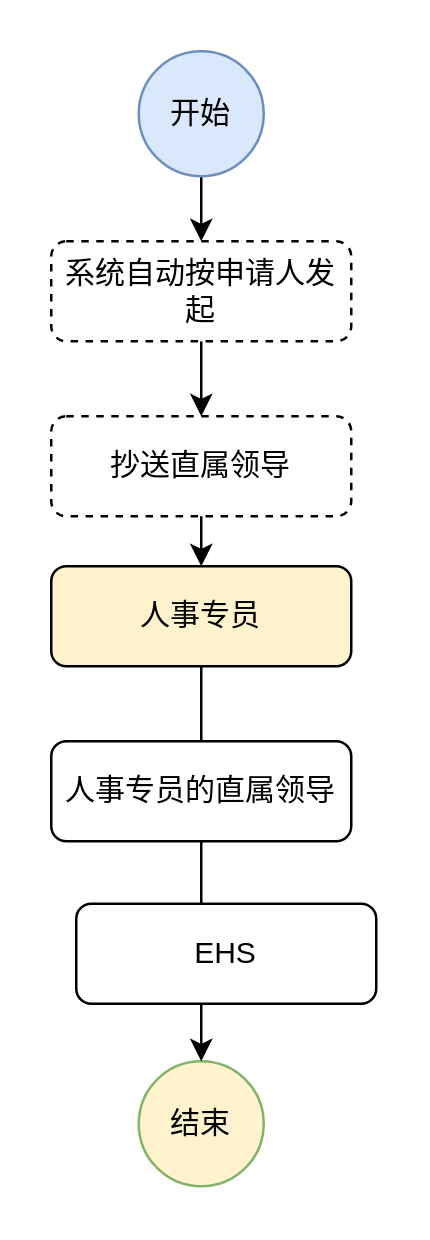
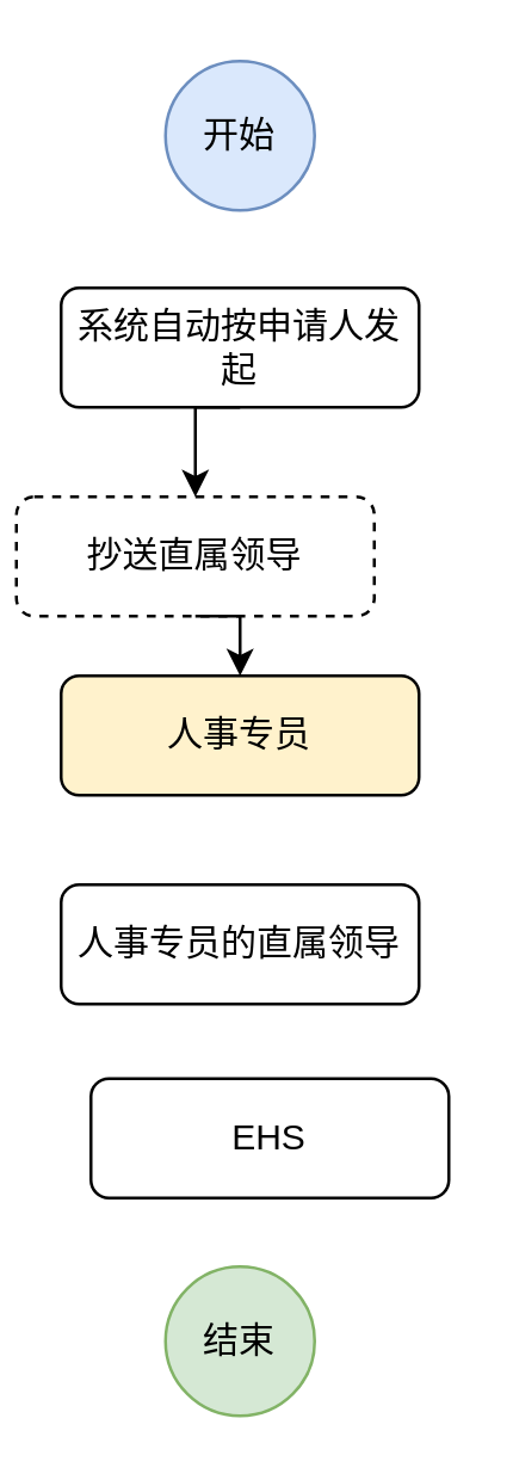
  <mxCell id="0" />
  <mxCell id="1" parent="0" />
  <mxCell id="2" style="edgeStyle=orthogonalEdgeStyle;rounded=0;orthogonalLoop=1;jettySize=auto;html=1;exitX=0.5;exitY=1;exitDx=0;exitDy=0;entryX=0.5;entryY=0;entryDx=0;entryDy=0;" parent="1" source="3" target="8" edge="1"><mxGeometry relative="1" as="geometry" /></mxCell>
- <mxCell id="3" value="系统自动按申请人发起" style="rounded=1;whiteSpace=wrap;html=1;fontSize=12;glass=0;strokeWidth=1;shadow=0;dashed=1;" parent="1" vertex="1"><mxGeometry x="20" y="96" width="120" height="40" as="geometry" /></mxCell>
- <mxCell id="4" style="edgeStyle=orthogonalEdgeStyle;rounded=0;orthogonalLoop=1;jettySize=auto;html=1;exitX=0.5;exitY=1;exitDx=0;exitDy=0;entryX=0.5;entryY=0;entryDx=0;entryDy=0;" parent="1" source="5" target="3" edge="1"><mxGeometry relative="1" as="geometry" /></mxCell>
+ <mxCell id="3" value="系统自动按申请人发起" style="rounded=1;whiteSpace=wrap;html=1;fontSize=12;glass=0;strokeWidth=1;shadow=0;" parent="1" vertex="1"><mxGeometry x="20" y="96" width="120" height="40" as="geometry" /></mxCell>
  <mxCell id="5" value="开始" style="ellipse;whiteSpace=wrap;html=1;aspect=fixed;fillColor=#dae8fc;strokeColor=#6c8ebf;" parent="1" vertex="1"><mxGeometry x="55" y="20" width="50" height="50" as="geometry" /></mxCell>
- <mxCell id="6" value="结束" style="ellipse;whiteSpace=wrap;html=1;aspect=fixed;fillColor=#fff2cc;strokeColor=#82b366;" parent="1" vertex="1"><mxGeometry x="55" y="424" width="50" height="50" as="geometry" /></mxCell>
- <mxCell id="7" style="edgeStyle=orthogonalEdgeStyle;rounded=0;orthogonalLoop=1;jettySize=auto;html=1;exitX=0.5;exitY=1;exitDx=0;exitDy=0;entryX=0.5;entryY=0;entryDx=0;entryDy=0;" parent="1" source="10" target="6" edge="1"><mxGeometry relative="1" as="geometry" /></mxCell>
- <mxCell id="8" value="抄送直属领导" style="rounded=1;whiteSpace=wrap;html=1;fontSize=12;glass=0;strokeWidth=1;shadow=0;dashed=1;" parent="1" vertex="1"><mxGeometry x="20" y="166" width="120" height="40" as="geometry" /></mxCell>
+ <mxCell id="6" value="结束" style="ellipse;whiteSpace=wrap;html=1;aspect=fixed;fillColor=#d5e8d4;strokeColor=#82b366;" parent="1" vertex="1"><mxGeometry x="55" y="424" width="50" height="50" as="geometry" /></mxCell>
+ <mxCell id="8" value="抄送直属领导" style="rounded=1;whiteSpace=wrap;html=1;fontSize=12;glass=0;strokeWidth=1;shadow=0;dashed=1;" parent="1" vertex="1"><mxGeometry x="5" y="166" width="120" height="40" as="geometry" /></mxCell>
  <mxCell id="9" value="" style="edgeStyle=orthogonalEdgeStyle;rounded=0;orthogonalLoop=1;jettySize=auto;html=1;exitX=0.5;exitY=1;exitDx=0;exitDy=0;entryX=0.5;entryY=0;entryDx=0;entryDy=0;" parent="1" source="8" target="10" edge="1"><mxGeometry relative="1" as="geometry"><mxPoint x="80" y="206" as="sourcePoint" /><mxPoint x="80" y="374" as="targetPoint" /></mxGeometry></mxCell>
  <mxCell id="10" value="人事专员" style="rounded=1;whiteSpace=wrap;html=1;fontSize=12;glass=0;strokeWidth=1;shadow=0;fillColor=#fff2cc;" parent="1" vertex="1"><mxGeometry x="20" y="226" width="120" height="40" as="geometry" /></mxCell>
  <mxCell id="11" value="人事专员的直属领导" style="rounded=1;whiteSpace=wrap;html=1;fontSize=12;glass=0;strokeWidth=1;shadow=0;" parent="1" vertex="1"><mxGeometry x="20" y="296" width="120" height="40" as="geometry" /></mxCell>
  <mxCell id="12" value="EHS" style="rounded=1;whiteSpace=wrap;html=1;fontSize=12;glass=0;strokeWidth=1;shadow=0;" parent="1" vertex="1"><mxGeometry x="30" y="361" width="120" height="40" as="geometry" /></mxCell>
